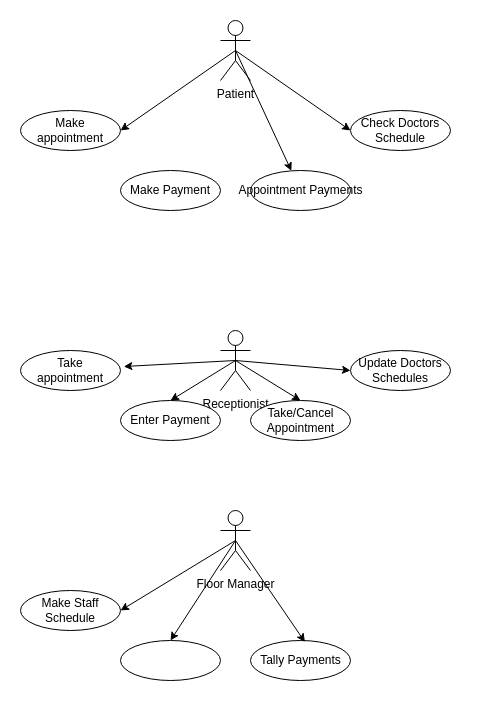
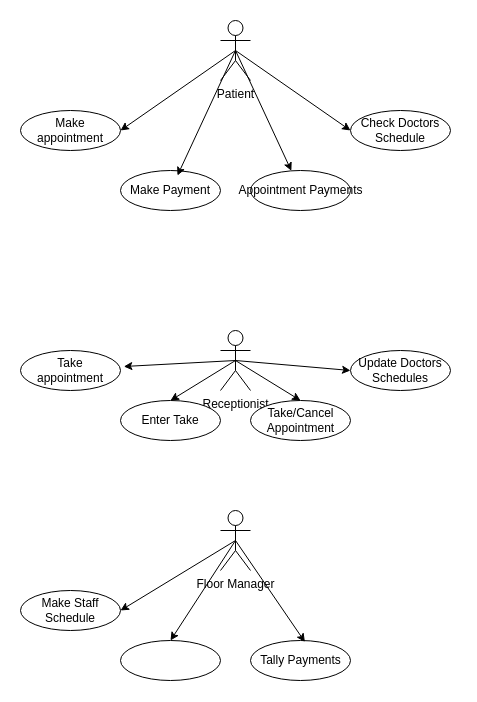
  <mxCell id="0" />
  <mxCell id="1" parent="0" />
  <mxCell id="2" value="Patient" style="shape=umlActor;verticalLabelPosition=bottom;verticalAlign=top;html=1;outlineConnect=0;" vertex="1" parent="1"><mxGeometry x="220" y="20" width="30" height="60" as="geometry" /></mxCell>
  <mxCell id="3" value="" style="ellipse;whiteSpace=wrap;html=1;" vertex="1" parent="1"><mxGeometry x="20" y="110" width="100" height="40" as="geometry" /></mxCell>
  <mxCell id="4" value="" style="ellipse;whiteSpace=wrap;html=1;" vertex="1" parent="1"><mxGeometry x="350" y="110" width="100" height="40" as="geometry" /></mxCell>
  <mxCell id="5" value="" style="ellipse;whiteSpace=wrap;html=1;" vertex="1" parent="1"><mxGeometry x="120" y="170" width="100" height="40" as="geometry" /></mxCell>
  <mxCell id="6" value="" style="ellipse;whiteSpace=wrap;html=1;" vertex="1" parent="1"><mxGeometry x="250" y="170" width="100" height="40" as="geometry" /></mxCell>
  <mxCell id="7" value="" style="endArrow=classic;html=1;rounded=0;entryX=1;entryY=0.5;entryDx=0;entryDy=0;exitX=0.5;exitY=0.5;exitDx=0;exitDy=0;exitPerimeter=0;" edge="1" parent="1" source="2" target="3"><mxGeometry width="50" height="50" relative="1" as="geometry"><mxPoint x="180" y="40" as="sourcePoint" /><mxPoint x="210" y="70" as="targetPoint" /></mxGeometry></mxCell>
  <mxCell id="8" value="" style="endArrow=classic;html=1;rounded=0;exitX=0.5;exitY=0.5;exitDx=0;exitDy=0;exitPerimeter=0;entryX=0;entryY=0.5;entryDx=0;entryDy=0;" edge="1" parent="1" source="2" target="4"><mxGeometry width="50" height="50" relative="1" as="geometry"><mxPoint x="220" y="420" as="sourcePoint" /><mxPoint x="270" y="370" as="targetPoint" /></mxGeometry></mxCell>
  <mxCell id="9" value="Make appointment" style="text;html=1;strokeColor=none;fillColor=none;align=center;verticalAlign=middle;whiteSpace=wrap;rounded=0;" vertex="1" parent="1"><mxGeometry x="40" y="115" width="60" height="30" as="geometry" /></mxCell>
  <mxCell id="10" value="Check Doctors Schedule" style="text;html=1;strokeColor=none;fillColor=none;align=center;verticalAlign=middle;whiteSpace=wrap;rounded=0;" vertex="1" parent="1"><mxGeometry x="345" y="115" width="110" height="30" as="geometry" /></mxCell>
  <mxCell id="11" value="Make Payment" style="text;html=1;strokeColor=none;fillColor=none;align=center;verticalAlign=middle;whiteSpace=wrap;rounded=0;" vertex="1" parent="1"><mxGeometry x="120" y="175" width="100" height="30" as="geometry" /></mxCell>
  <mxCell id="12" value="Appointment Payments" style="text;html=1;strokeColor=none;fillColor=none;align=center;verticalAlign=middle;whiteSpace=wrap;rounded=0;" vertex="1" parent="1"><mxGeometry x="232.5" y="175" width="135" height="30" as="geometry" /></mxCell>
+ <mxCell id="13" value="" style="endArrow=classic;html=1;rounded=0;exitX=0.5;exitY=0.5;exitDx=0;exitDy=0;exitPerimeter=0;" edge="1" parent="1" source="2" target="11"><mxGeometry width="50" height="50" relative="1" as="geometry"><mxPoint x="220" y="360" as="sourcePoint" /><mxPoint x="270" y="310" as="targetPoint" /></mxGeometry></mxCell>
  <mxCell id="14" value="" style="endArrow=classic;html=1;rounded=0;exitX=0.5;exitY=0.5;exitDx=0;exitDy=0;exitPerimeter=0;" edge="1" parent="1" source="2" target="6"><mxGeometry width="50" height="50" relative="1" as="geometry"><mxPoint x="220" y="360" as="sourcePoint" /><mxPoint x="270" y="310" as="targetPoint" /></mxGeometry></mxCell>
  <mxCell id="15" value="Receptionist" style="shape=umlActor;verticalLabelPosition=bottom;verticalAlign=top;html=1;outlineConnect=0;" vertex="1" parent="1"><mxGeometry x="220" y="330" width="30" height="60" as="geometry" /></mxCell>
  <mxCell id="16" value="" style="ellipse;whiteSpace=wrap;html=1;" vertex="1" parent="1"><mxGeometry x="20" y="350" width="100" height="40" as="geometry" /></mxCell>
  <mxCell id="17" value="Take appointment" style="text;html=1;strokeColor=none;fillColor=none;align=center;verticalAlign=middle;whiteSpace=wrap;rounded=0;" vertex="1" parent="1"><mxGeometry x="40" y="355" width="60" height="30" as="geometry" /></mxCell>
  <mxCell id="18" value="" style="ellipse;whiteSpace=wrap;html=1;" vertex="1" parent="1"><mxGeometry x="350" y="350" width="100" height="40" as="geometry" /></mxCell>
  <mxCell id="19" value="Update Doctors Schedules" style="text;html=1;strokeColor=none;fillColor=none;align=center;verticalAlign=middle;whiteSpace=wrap;rounded=0;" vertex="1" parent="1"><mxGeometry x="345" y="355" width="110" height="30" as="geometry" /></mxCell>
  <mxCell id="20" value="" style="ellipse;whiteSpace=wrap;html=1;" vertex="1" parent="1"><mxGeometry x="120" y="400" width="100" height="40" as="geometry" /></mxCell>
  <mxCell id="21" value="" style="ellipse;whiteSpace=wrap;html=1;" vertex="1" parent="1"><mxGeometry x="250" y="400" width="100" height="40" as="geometry" /></mxCell>
- <mxCell id="22" value="Enter Payment" style="text;html=1;strokeColor=none;fillColor=none;align=center;verticalAlign=middle;whiteSpace=wrap;rounded=0;" vertex="1" parent="1"><mxGeometry x="120" y="405" width="100" height="30" as="geometry" /></mxCell>
+ <mxCell id="22" value="Enter Take" style="text;html=1;strokeColor=none;fillColor=none;align=center;verticalAlign=middle;whiteSpace=wrap;rounded=0;" vertex="1" parent="1"><mxGeometry x="120" y="405" width="100" height="30" as="geometry" /></mxCell>
  <mxCell id="23" value="Take/Cancel Appointment" style="text;html=1;strokeColor=none;fillColor=none;align=center;verticalAlign=middle;whiteSpace=wrap;rounded=0;" vertex="1" parent="1"><mxGeometry x="232.5" y="405" width="135" height="30" as="geometry" /></mxCell>
  <mxCell id="24" value="" style="endArrow=classic;html=1;rounded=0;entryX=0;entryY=0.5;entryDx=0;entryDy=0;exitX=0.5;exitY=0.5;exitDx=0;exitDy=0;exitPerimeter=0;" edge="1" parent="1" source="15" target="18"><mxGeometry width="50" height="50" relative="1" as="geometry"><mxPoint x="280" y="370" as="sourcePoint" /><mxPoint x="440" y="270" as="targetPoint" /></mxGeometry></mxCell>
  <mxCell id="25" value="" style="endArrow=classic;html=1;rounded=0;entryX=1.033;entryY=0.4;entryDx=0;entryDy=0;entryPerimeter=0;exitX=0.5;exitY=0.5;exitDx=0;exitDy=0;exitPerimeter=0;" edge="1" parent="1" source="15" target="16"><mxGeometry width="50" height="50" relative="1" as="geometry"><mxPoint x="250" y="310" as="sourcePoint" /><mxPoint x="300" y="260" as="targetPoint" /></mxGeometry></mxCell>
  <mxCell id="26" value="" style="endArrow=classic;html=1;rounded=0;entryX=0.5;entryY=0;entryDx=0;entryDy=0;exitX=0.5;exitY=0.5;exitDx=0;exitDy=0;exitPerimeter=0;" edge="1" parent="1" source="15" target="20"><mxGeometry width="50" height="50" relative="1" as="geometry"><mxPoint x="250" y="310" as="sourcePoint" /><mxPoint x="300" y="260" as="targetPoint" /></mxGeometry></mxCell>
  <mxCell id="27" value="" style="endArrow=classic;html=1;rounded=0;entryX=0.5;entryY=0;entryDx=0;entryDy=0;exitX=0.5;exitY=0.5;exitDx=0;exitDy=0;exitPerimeter=0;" edge="1" parent="1" source="15" target="21"><mxGeometry width="50" height="50" relative="1" as="geometry"><mxPoint x="250" y="310" as="sourcePoint" /><mxPoint x="300" y="260" as="targetPoint" /></mxGeometry></mxCell>
  <mxCell id="28" value="Floor Manager" style="shape=umlActor;verticalLabelPosition=bottom;verticalAlign=top;html=1;outlineConnect=0;" vertex="1" parent="1"><mxGeometry x="220" y="510" width="30" height="60" as="geometry" /></mxCell>
  <mxCell id="29" value="" style="ellipse;whiteSpace=wrap;html=1;" vertex="1" parent="1"><mxGeometry x="20" y="590" width="100" height="40" as="geometry" /></mxCell>
  <mxCell id="30" value="Make Staff Schedule" style="text;html=1;strokeColor=none;fillColor=none;align=center;verticalAlign=middle;whiteSpace=wrap;rounded=0;" vertex="1" parent="1"><mxGeometry x="25" y="595" width="90" height="30" as="geometry" /></mxCell>
  <mxCell id="31" value="" style="ellipse;whiteSpace=wrap;html=1;" vertex="1" parent="1"><mxGeometry x="120" y="640" width="100" height="40" as="geometry" /></mxCell>
  <mxCell id="32" value="" style="ellipse;whiteSpace=wrap;html=1;" vertex="1" parent="1"><mxGeometry x="250" y="640" width="100" height="40" as="geometry" /></mxCell>
  <mxCell id="33" value="Tally Payments" style="text;html=1;strokeColor=none;fillColor=none;align=center;verticalAlign=middle;whiteSpace=wrap;rounded=0;" vertex="1" parent="1"><mxGeometry x="232.5" y="645" width="135" height="30" as="geometry" /></mxCell>
  <mxCell id="34" value="" style="endArrow=classic;html=1;rounded=0;exitX=0.5;exitY=0.5;exitDx=0;exitDy=0;exitPerimeter=0;entryX=0.544;entryY=0.036;entryDx=0;entryDy=0;entryPerimeter=0;" edge="1" parent="1" source="28" target="32"><mxGeometry width="50" height="50" relative="1" as="geometry"><mxPoint x="250" y="590" as="sourcePoint" /><mxPoint x="300" y="540" as="targetPoint" /></mxGeometry></mxCell>
  <mxCell id="35" value="" style="endArrow=classic;html=1;rounded=0;entryX=0.5;entryY=0;entryDx=0;entryDy=0;exitX=0.5;exitY=0.5;exitDx=0;exitDy=0;exitPerimeter=0;" edge="1" parent="1" source="28" target="31"><mxGeometry width="50" height="50" relative="1" as="geometry"><mxPoint x="250" y="590" as="sourcePoint" /><mxPoint x="300" y="540" as="targetPoint" /></mxGeometry></mxCell>
  <mxCell id="36" value="" style="endArrow=classic;html=1;rounded=0;exitX=0.5;exitY=0.5;exitDx=0;exitDy=0;exitPerimeter=0;entryX=1;entryY=0.5;entryDx=0;entryDy=0;" edge="1" parent="1" source="28" target="29"><mxGeometry width="50" height="50" relative="1" as="geometry"><mxPoint x="250" y="590" as="sourcePoint" /><mxPoint x="300" y="540" as="targetPoint" /></mxGeometry></mxCell>
